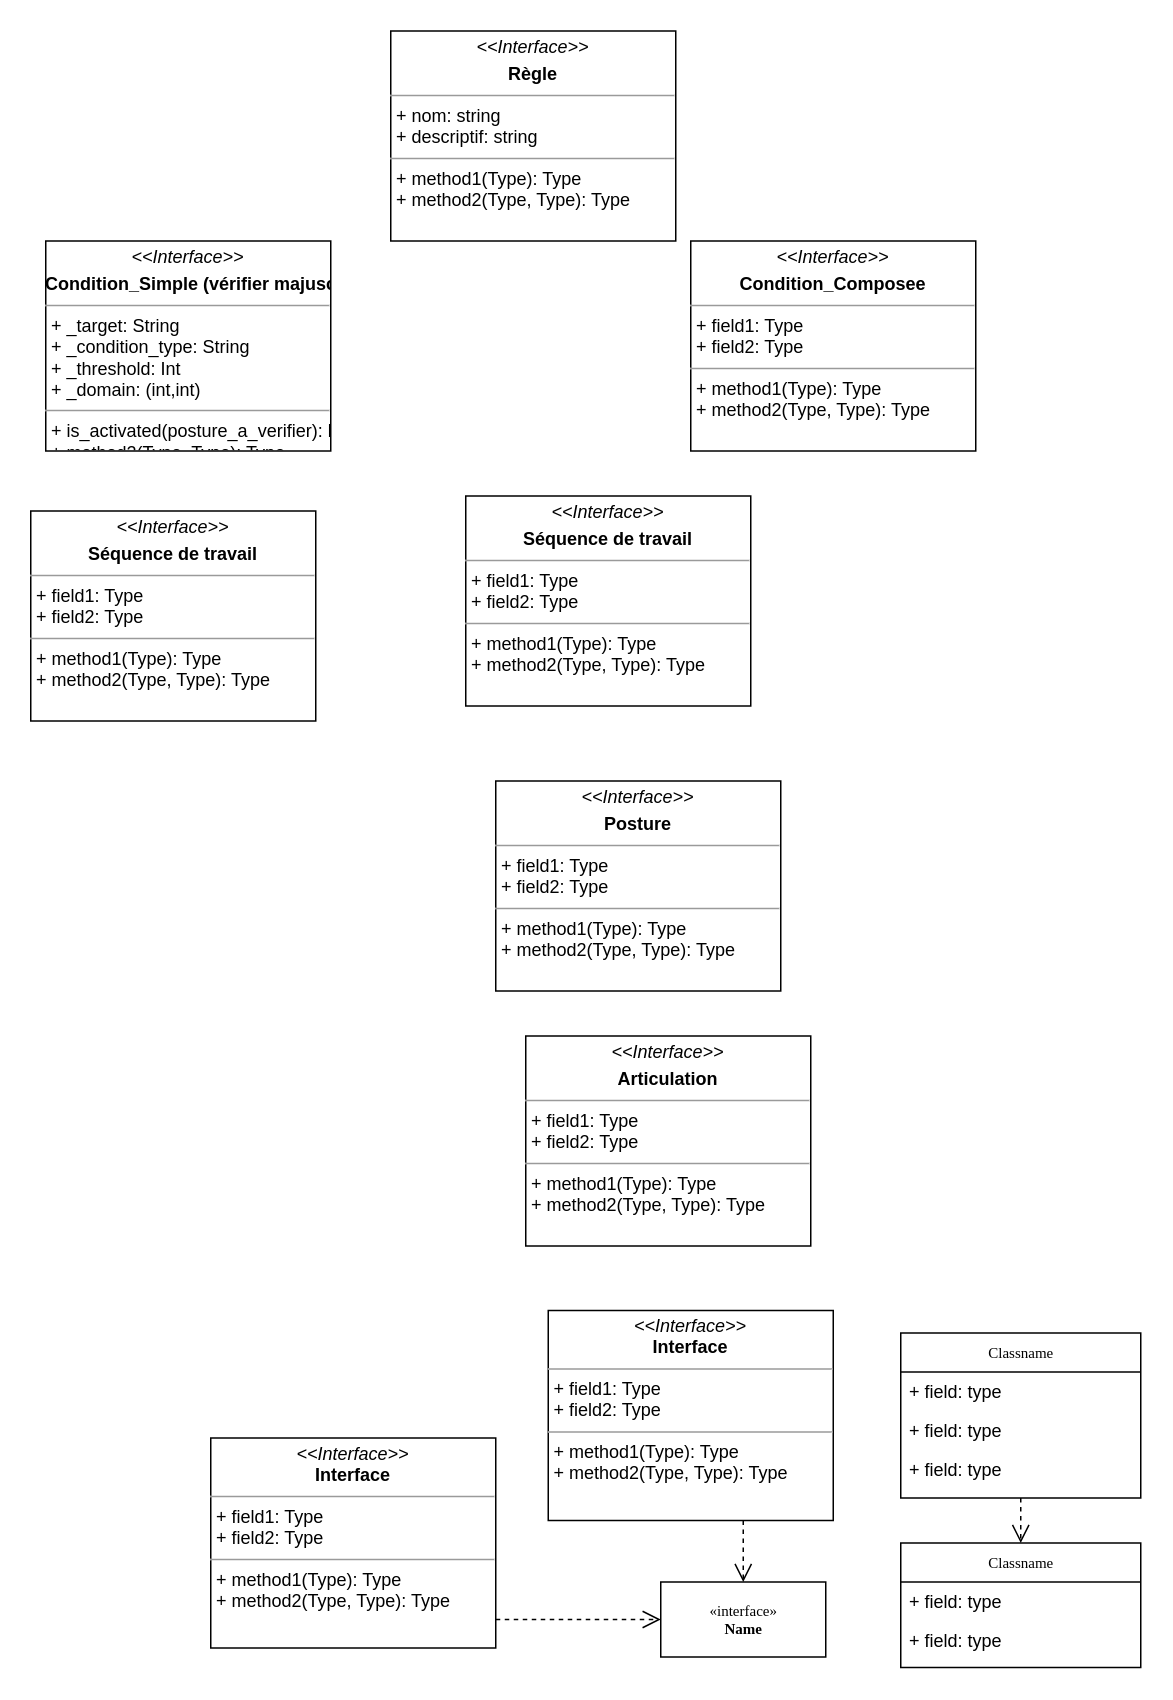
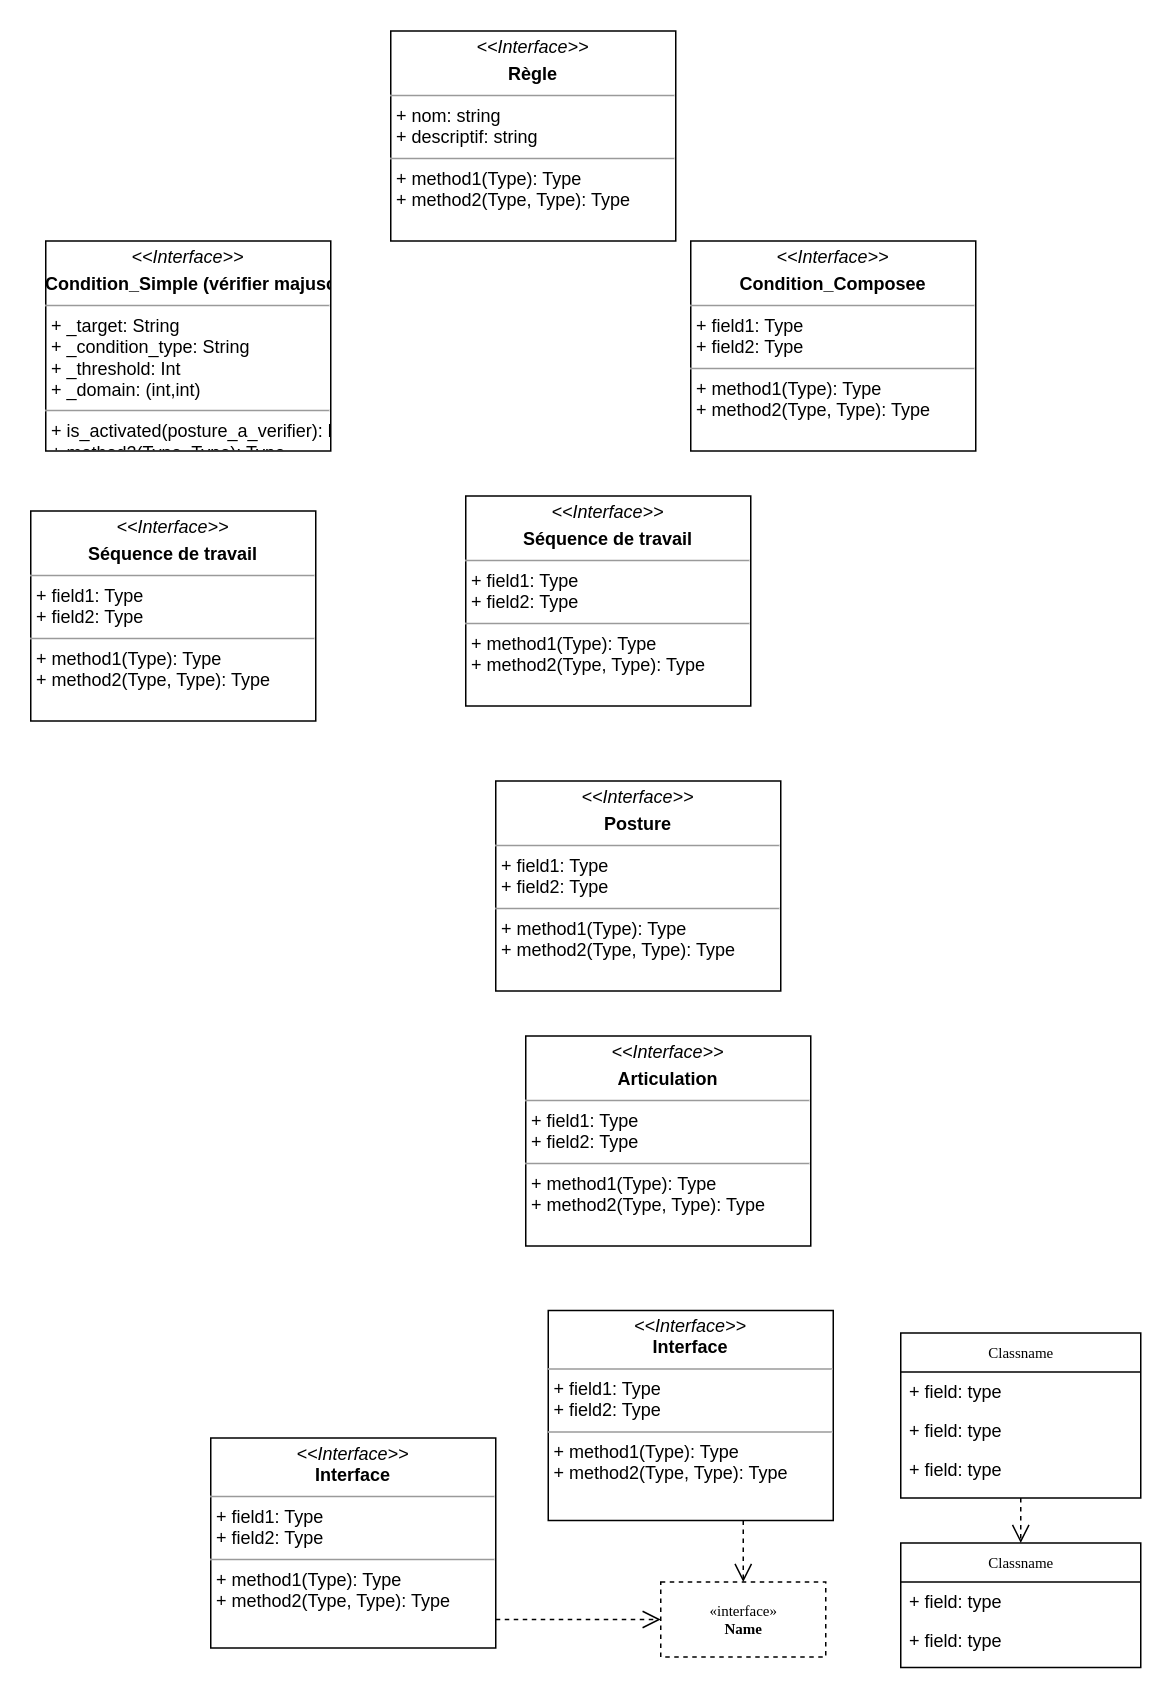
  <mxCell id="0" />
  <mxCell id="1" parent="0" />
  <mxCell id="2" value="Classname" style="swimlane;html=1;fontStyle=0;childLayout=stackLayout;horizontal=1;startSize=26;fillColor=none;horizontalStack=0;resizeParent=1;resizeLast=0;collapsible=1;marginBottom=0;swimlaneFillColor=#ffffff;rounded=0;shadow=0;comic=0;labelBackgroundColor=none;strokeWidth=1;fontFamily=Verdana;fontSize=10;align=center;" parent="1" vertex="1"><mxGeometry x="600" y="1028" width="160" height="83" as="geometry" /></mxCell>
  <mxCell id="3" value="+ field: type" style="text;html=1;strokeColor=none;fillColor=none;align=left;verticalAlign=top;spacingLeft=4;spacingRight=4;whiteSpace=wrap;overflow=hidden;rotatable=0;points=[[0,0.5],[1,0.5]];portConstraint=eastwest;" parent="2" vertex="1"><mxGeometry y="26" width="160" height="26" as="geometry" /></mxCell>
  <mxCell id="4" value="+ field: type" style="text;html=1;strokeColor=none;fillColor=none;align=left;verticalAlign=top;spacingLeft=4;spacingRight=4;whiteSpace=wrap;overflow=hidden;rotatable=0;points=[[0,0.5],[1,0.5]];portConstraint=eastwest;" parent="2" vertex="1"><mxGeometry y="52" width="160" height="26" as="geometry" /></mxCell>
  <mxCell id="5" style="edgeStyle=orthogonalEdgeStyle;rounded=0;html=1;dashed=1;labelBackgroundColor=none;startFill=0;endArrow=open;endFill=0;endSize=10;fontFamily=Verdana;fontSize=10;" parent="1" source="6" target="2" edge="1"><mxGeometry relative="1" as="geometry" /></mxCell>
  <mxCell id="6" value="Classname" style="swimlane;html=1;fontStyle=0;childLayout=stackLayout;horizontal=1;startSize=26;fillColor=none;horizontalStack=0;resizeParent=1;resizeLast=0;collapsible=1;marginBottom=0;swimlaneFillColor=#ffffff;rounded=0;shadow=0;comic=0;labelBackgroundColor=none;strokeWidth=1;fontFamily=Verdana;fontSize=10;align=center;" parent="1" vertex="1"><mxGeometry x="600" y="888" width="160" height="110" as="geometry" /></mxCell>
  <mxCell id="7" value="+ field: type" style="text;html=1;strokeColor=none;fillColor=none;align=left;verticalAlign=top;spacingLeft=4;spacingRight=4;whiteSpace=wrap;overflow=hidden;rotatable=0;points=[[0,0.5],[1,0.5]];portConstraint=eastwest;" parent="6" vertex="1"><mxGeometry y="26" width="160" height="26" as="geometry" /></mxCell>
  <mxCell id="8" value="+ field: type" style="text;html=1;strokeColor=none;fillColor=none;align=left;verticalAlign=top;spacingLeft=4;spacingRight=4;whiteSpace=wrap;overflow=hidden;rotatable=0;points=[[0,0.5],[1,0.5]];portConstraint=eastwest;" parent="6" vertex="1"><mxGeometry y="52" width="160" height="26" as="geometry" /></mxCell>
  <mxCell id="9" value="+ field: type" style="text;html=1;strokeColor=none;fillColor=none;align=left;verticalAlign=top;spacingLeft=4;spacingRight=4;whiteSpace=wrap;overflow=hidden;rotatable=0;points=[[0,0.5],[1,0.5]];portConstraint=eastwest;" parent="6" vertex="1"><mxGeometry y="78" width="160" height="26" as="geometry" /></mxCell>
- <mxCell id="10" value="&amp;laquo;interface&amp;raquo;&lt;br&gt;&lt;b&gt;Name&lt;/b&gt;" style="html=1;rounded=0;shadow=0;comic=0;labelBackgroundColor=none;strokeWidth=1;fontFamily=Verdana;fontSize=10;align=center;" parent="1" vertex="1"><mxGeometry x="440" y="1054" width="110" height="50" as="geometry" /></mxCell>
+ <mxCell id="10" value="&amp;laquo;interface&amp;raquo;&lt;br&gt;&lt;b&gt;Name&lt;/b&gt;" style="html=1;rounded=0;shadow=0;comic=0;labelBackgroundColor=none;strokeWidth=1;fontFamily=Verdana;fontSize=10;align=center;dashed=1;" parent="1" vertex="1"><mxGeometry x="440" y="1054" width="110" height="50" as="geometry" /></mxCell>
  <mxCell id="11" style="edgeStyle=orthogonalEdgeStyle;rounded=0;html=1;dashed=1;labelBackgroundColor=none;startFill=0;endArrow=open;endFill=0;endSize=10;fontFamily=Verdana;fontSize=10;" parent="1" source="12" target="10" edge="1"><mxGeometry relative="1" as="geometry"><Array as="points"><mxPoint x="495" y="1020" /><mxPoint x="495" y="1020" /></Array></mxGeometry></mxCell>
  <mxCell id="12" value="&lt;p style=&quot;margin:0px;margin-top:4px;text-align:center;&quot;&gt;&lt;i&gt;&amp;lt;&amp;lt;Interface&amp;gt;&amp;gt;&lt;/i&gt;&lt;br/&gt;&lt;b&gt;Interface&lt;/b&gt;&lt;/p&gt;&lt;hr size=&quot;1&quot;/&gt;&lt;p style=&quot;margin:0px;margin-left:4px;&quot;&gt;+ field1: Type&lt;br/&gt;+ field2: Type&lt;/p&gt;&lt;hr size=&quot;1&quot;/&gt;&lt;p style=&quot;margin:0px;margin-left:4px;&quot;&gt;+ method1(Type): Type&lt;br/&gt;+ method2(Type, Type): Type&lt;/p&gt;" style="verticalAlign=top;align=left;overflow=fill;fontSize=12;fontFamily=Helvetica;html=1;rounded=0;shadow=0;comic=0;labelBackgroundColor=none;strokeWidth=1" parent="1" vertex="1"><mxGeometry x="365" y="873" width="190" height="140" as="geometry" /></mxCell>
  <mxCell id="13" style="edgeStyle=orthogonalEdgeStyle;rounded=0;html=1;dashed=1;labelBackgroundColor=none;startFill=0;endArrow=open;endFill=0;endSize=10;fontFamily=Verdana;fontSize=10;" parent="1" source="14" target="10" edge="1"><mxGeometry relative="1" as="geometry"><Array as="points"><mxPoint x="360" y="1079" /><mxPoint x="360" y="1079" /></Array></mxGeometry></mxCell>
  <mxCell id="14" value="&lt;p style=&quot;margin:0px;margin-top:4px;text-align:center;&quot;&gt;&lt;i&gt;&amp;lt;&amp;lt;Interface&amp;gt;&amp;gt;&lt;/i&gt;&lt;br/&gt;&lt;b&gt;Interface&lt;/b&gt;&lt;/p&gt;&lt;hr size=&quot;1&quot;/&gt;&lt;p style=&quot;margin:0px;margin-left:4px;&quot;&gt;+ field1: Type&lt;br/&gt;+ field2: Type&lt;/p&gt;&lt;hr size=&quot;1&quot;/&gt;&lt;p style=&quot;margin:0px;margin-left:4px;&quot;&gt;+ method1(Type): Type&lt;br/&gt;+ method2(Type, Type): Type&lt;/p&gt;" style="verticalAlign=top;align=left;overflow=fill;fontSize=12;fontFamily=Helvetica;html=1;rounded=0;shadow=0;comic=0;labelBackgroundColor=none;strokeWidth=1" parent="1" vertex="1"><mxGeometry x="140" y="958" width="190" height="140" as="geometry" /></mxCell>
  <mxCell id="15" value="&lt;p style=&quot;margin:0px;margin-top:4px;text-align:center;&quot;&gt;&lt;i&gt;&amp;lt;&amp;lt;Interface&amp;gt;&amp;gt;&lt;/i&gt;&lt;b&gt;&lt;br&gt;&lt;/b&gt;&lt;/p&gt;&lt;p style=&quot;margin:0px;margin-top:4px;text-align:center;&quot;&gt;&lt;b&gt;Séquence de travail&lt;/b&gt;&lt;br&gt;&lt;/p&gt;&lt;hr size=&quot;1&quot;&gt;&lt;p style=&quot;margin:0px;margin-left:4px;&quot;&gt;+ field1: Type&lt;br&gt;+ field2: Type&lt;/p&gt;&lt;hr size=&quot;1&quot;&gt;&lt;p style=&quot;margin:0px;margin-left:4px;&quot;&gt;+ method1(Type): Type&lt;br&gt;+ method2(Type, Type): Type&lt;/p&gt;" style="verticalAlign=top;align=left;overflow=fill;fontSize=12;fontFamily=Helvetica;html=1;rounded=0;shadow=0;comic=0;labelBackgroundColor=none;strokeWidth=1" parent="1" vertex="1"><mxGeometry x="310" y="330" width="190" height="140" as="geometry" /></mxCell>
  <mxCell id="16" value="&lt;p style=&quot;margin:0px;margin-top:4px;text-align:center;&quot;&gt;&lt;i&gt;&amp;lt;&amp;lt;Interface&amp;gt;&amp;gt;&lt;/i&gt;&lt;b&gt;&lt;br&gt;&lt;/b&gt;&lt;/p&gt;&lt;p style=&quot;margin:0px;margin-top:4px;text-align:center;&quot;&gt;&lt;b&gt;Règle&lt;/b&gt;&lt;br&gt;&lt;/p&gt;&lt;hr size=&quot;1&quot;&gt;&lt;p style=&quot;margin:0px;margin-left:4px;&quot;&gt;+ nom: string&lt;br&gt;+ descriptif: string&lt;/p&gt;&lt;hr size=&quot;1&quot;&gt;&lt;p style=&quot;margin:0px;margin-left:4px;&quot;&gt;+ method1(Type): Type&lt;br&gt;+ method2(Type, Type): Type&lt;/p&gt;" style="verticalAlign=top;align=left;overflow=fill;fontSize=12;fontFamily=Helvetica;html=1;rounded=0;shadow=0;comic=0;labelBackgroundColor=none;strokeWidth=1" parent="1" vertex="1"><mxGeometry x="260" y="20" width="190" height="140" as="geometry" /></mxCell>
  <mxCell id="17" value="&lt;p style=&quot;margin:0px;margin-top:4px;text-align:center;&quot;&gt;&lt;i&gt;&amp;lt;&amp;lt;Interface&amp;gt;&amp;gt;&lt;/i&gt;&lt;/p&gt;&lt;p style=&quot;margin:0px;margin-top:4px;text-align:center;&quot;&gt;&lt;b&gt;Séquence de travail&lt;/b&gt;&lt;br&gt;&lt;/p&gt;&lt;hr size=&quot;1&quot;&gt;&lt;p style=&quot;margin:0px;margin-left:4px;&quot;&gt;+ field1: Type&lt;br&gt;+ field2: Type&lt;/p&gt;&lt;hr size=&quot;1&quot;&gt;&lt;p style=&quot;margin:0px;margin-left:4px;&quot;&gt;+ method1(Type): Type&lt;br&gt;+ method2(Type, Type): Type&lt;/p&gt;" style="verticalAlign=top;align=left;overflow=fill;fontSize=12;fontFamily=Helvetica;html=1;rounded=0;shadow=0;comic=0;labelBackgroundColor=none;strokeWidth=1" parent="1" vertex="1"><mxGeometry x="20" y="340" width="190" height="140" as="geometry" /></mxCell>
  <mxCell id="18" value="&lt;p style=&quot;margin:0px;margin-top:4px;text-align:center;&quot;&gt;&lt;i&gt;&amp;lt;&amp;lt;Interface&amp;gt;&amp;gt;&lt;/i&gt;&lt;b&gt;&lt;br&gt;&lt;/b&gt;&lt;/p&gt;&lt;p style=&quot;margin:0px;margin-top:4px;text-align:center;&quot;&gt;&lt;b&gt;Condition_Simple (vérifier majuscules)&lt;/b&gt;&lt;br&gt;&lt;/p&gt;&lt;hr size=&quot;1&quot;&gt;&lt;p style=&quot;margin:0px;margin-left:4px;&quot;&gt;+ _target: String&lt;br&gt;&lt;/p&gt;&lt;p style=&quot;margin:0px;margin-left:4px;&quot;&gt;+ _condition_type: String&lt;/p&gt;&lt;p style=&quot;margin:0px;margin-left:4px;&quot;&gt;+ _threshold: Int&lt;/p&gt;&lt;p style=&quot;margin:0px;margin-left:4px;&quot;&gt;+ _domain: (int,int)&lt;br&gt;&lt;/p&gt;&lt;hr size=&quot;1&quot;&gt;&lt;p style=&quot;margin:0px;margin-left:4px;&quot;&gt;+ is_activated(posture_a_verifier): bool&lt;br&gt;+ method2(Type, Type): Type&lt;/p&gt;" style="verticalAlign=top;align=left;overflow=fill;fontSize=12;fontFamily=Helvetica;html=1;rounded=0;shadow=0;comic=0;labelBackgroundColor=none;strokeWidth=1" vertex="1" parent="1"><mxGeometry x="30" y="160" width="190" height="140" as="geometry" /></mxCell>
  <mxCell id="19" value="&lt;p style=&quot;margin:0px;margin-top:4px;text-align:center;&quot;&gt;&lt;i&gt;&amp;lt;&amp;lt;Interface&amp;gt;&amp;gt;&lt;/i&gt;&lt;b&gt;&lt;br&gt;&lt;/b&gt;&lt;/p&gt;&lt;p style=&quot;margin:0px;margin-top:4px;text-align:center;&quot;&gt;&lt;b&gt;Condition_Composee&lt;/b&gt;&lt;br&gt;&lt;/p&gt;&lt;hr size=&quot;1&quot;&gt;&lt;p style=&quot;margin:0px;margin-left:4px;&quot;&gt;+ field1: Type&lt;br&gt;+ field2: Type&lt;/p&gt;&lt;hr size=&quot;1&quot;&gt;&lt;p style=&quot;margin:0px;margin-left:4px;&quot;&gt;+ method1(Type): Type&lt;br&gt;+ method2(Type, Type): Type&lt;/p&gt;" style="verticalAlign=top;align=left;overflow=fill;fontSize=12;fontFamily=Helvetica;html=1;rounded=0;shadow=0;comic=0;labelBackgroundColor=none;strokeWidth=1" vertex="1" parent="1"><mxGeometry x="460" y="160" width="190" height="140" as="geometry" /></mxCell>
  <mxCell id="20" value="&lt;p style=&quot;margin:0px;margin-top:4px;text-align:center;&quot;&gt;&lt;i&gt;&amp;lt;&amp;lt;Interface&amp;gt;&amp;gt;&lt;/i&gt;&lt;b&gt;&lt;br&gt;&lt;/b&gt;&lt;/p&gt;&lt;p style=&quot;margin:0px;margin-top:4px;text-align:center;&quot;&gt;&lt;b&gt;Posture&lt;/b&gt;&lt;br&gt;&lt;/p&gt;&lt;hr size=&quot;1&quot;&gt;&lt;p style=&quot;margin:0px;margin-left:4px;&quot;&gt;+ field1: Type&lt;br&gt;+ field2: Type&lt;/p&gt;&lt;hr size=&quot;1&quot;&gt;&lt;p style=&quot;margin:0px;margin-left:4px;&quot;&gt;+ method1(Type): Type&lt;br&gt;+ method2(Type, Type): Type&lt;/p&gt;" style="verticalAlign=top;align=left;overflow=fill;fontSize=12;fontFamily=Helvetica;html=1;rounded=0;shadow=0;comic=0;labelBackgroundColor=none;strokeWidth=1" vertex="1" parent="1"><mxGeometry x="330" y="520" width="190" height="140" as="geometry" /></mxCell>
  <mxCell id="21" value="&lt;p style=&quot;margin:0px;margin-top:4px;text-align:center;&quot;&gt;&lt;i&gt;&amp;lt;&amp;lt;Interface&amp;gt;&amp;gt;&lt;/i&gt;&lt;b&gt;&lt;br&gt;&lt;/b&gt;&lt;/p&gt;&lt;p style=&quot;margin:0px;margin-top:4px;text-align:center;&quot;&gt;&lt;b&gt;Articulation&lt;/b&gt;&lt;br&gt;&lt;/p&gt;&lt;hr size=&quot;1&quot;&gt;&lt;p style=&quot;margin:0px;margin-left:4px;&quot;&gt;+ field1: Type&lt;br&gt;+ field2: Type&lt;/p&gt;&lt;hr size=&quot;1&quot;&gt;&lt;p style=&quot;margin:0px;margin-left:4px;&quot;&gt;+ method1(Type): Type&lt;br&gt;+ method2(Type, Type): Type&lt;/p&gt;" style="verticalAlign=top;align=left;overflow=fill;fontSize=12;fontFamily=Helvetica;html=1;rounded=0;shadow=0;comic=0;labelBackgroundColor=none;strokeWidth=1" vertex="1" parent="1"><mxGeometry x="350" y="690" width="190" height="140" as="geometry" /></mxCell>
